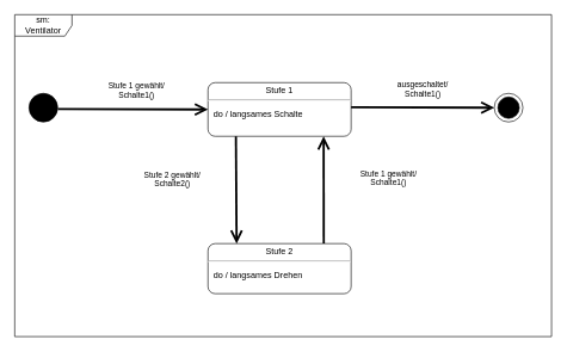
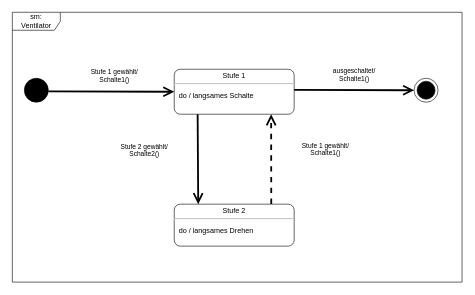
  <mxCell id="0" />
  <mxCell id="1" parent="0" />
  <mxCell id="2" value="sm:&lt;br&gt;Ventilator" style="shape=umlFrame;whiteSpace=wrap;html=1;width=80;height=30;" vertex="1" parent="1"><mxGeometry x="20" y="20" width="750" height="450" as="geometry" /></mxCell>
  <mxCell id="3" value="" style="shape=ellipse;html=1;fillColor=strokeColor;fontSize=18;fontColor=#ffffff;" vertex="1" parent="1"><mxGeometry x="40" y="130" width="40" height="40" as="geometry" /></mxCell>
  <mxCell id="4" value="" style="shape=mxgraph.sysml.actFinal;html=1;verticalLabelPosition=bottom;labelBackgroundColor=#ffffff;verticalAlign=top;" vertex="1" parent="1"><mxGeometry x="690" y="130" width="40" height="40" as="geometry" /></mxCell>
  <mxCell id="5" value="&lt;p style=&quot;margin:0px;margin-top:4px;text-align:center;&quot;&gt;Stufe 1&lt;br&gt;&lt;/p&gt;&lt;hr&gt;&lt;p&gt;&lt;/p&gt;&lt;p style=&quot;margin:0px;margin-left:8px;text-align:left;&quot;&gt;do / langsames Schalte&lt;br&gt;&lt;br&gt;&lt;/p&gt;" style="shape=mxgraph.sysml.simpleState;html=1;overflow=fill;whiteSpace=wrap;align=center;" vertex="1" parent="1"><mxGeometry x="290" y="115" width="200" height="75" as="geometry" /></mxCell>
  <mxCell id="6" value="&lt;p style=&quot;margin:0px;margin-top:4px;text-align:center;&quot;&gt;Stufe 2&lt;br&gt;&lt;/p&gt;&lt;hr&gt;&lt;p&gt;&lt;/p&gt;&lt;p style=&quot;margin:0px;margin-left:8px;text-align:left;&quot;&gt;do / langsames Drehen&lt;br&gt;&lt;br&gt;&lt;/p&gt;" style="shape=mxgraph.sysml.simpleState;html=1;overflow=fill;whiteSpace=wrap;align=center;" vertex="1" parent="1"><mxGeometry x="290" y="340" width="200" height="70" as="geometry" /></mxCell>
  <mxCell id="7" value="Stufe 1 gewählt/&lt;br&gt;Schalte1()" style="edgeStyle=none;html=1;endArrow=open;endSize=12;strokeWidth=3;verticalAlign=bottom;entryX=0;entryY=0.5;entryDx=0;entryDy=0;entryPerimeter=0;exitX=1.006;exitY=0.546;exitDx=0;exitDy=0;exitPerimeter=0;" edge="1" parent="1" source="3" target="5"><mxGeometry x="0.046" y="11" width="160" relative="1" as="geometry"><mxPoint x="80" y="150" as="sourcePoint" /><mxPoint x="240" y="150" as="targetPoint" /><mxPoint as="offset" /></mxGeometry></mxCell>
  <mxCell id="8" value="ausgeschaltet/&lt;br&gt;Schalte1()" style="edgeStyle=none;html=1;endArrow=open;endSize=12;strokeWidth=3;verticalAlign=bottom;entryX=0;entryY=0.5;entryDx=0;entryDy=0;entryPerimeter=0;" edge="1" parent="1" target="4"><mxGeometry x="-0.0" y="10" width="160" relative="1" as="geometry"><mxPoint x="490" y="149.5" as="sourcePoint" /><mxPoint x="700" y="149.5" as="targetPoint" /><mxPoint as="offset" /></mxGeometry></mxCell>
  <mxCell id="9" value="Stufe 2 gewählt/&lt;br&gt;Schalte2()" style="edgeStyle=none;html=1;endArrow=open;endSize=12;strokeWidth=3;verticalAlign=bottom;exitX=0.195;exitY=1;exitDx=0;exitDy=0;exitPerimeter=0;" edge="1" parent="1" source="5"><mxGeometry y="-90" width="160" relative="1" as="geometry"><mxPoint x="300" y="220" as="sourcePoint" /><mxPoint x="330" y="340" as="targetPoint" /><mxPoint as="offset" /></mxGeometry></mxCell>
- <mxCell id="10" value="Stufe 1 gewählt/&lt;br&gt;Schalte1()" style="edgeStyle=none;html=1;endArrow=open;endSize=12;strokeWidth=3;verticalAlign=bottom;exitX=0.809;exitY=-0.006;exitDx=0;exitDy=0;exitPerimeter=0;entryX=0.808;entryY=1.002;entryDx=0;entryDy=0;entryPerimeter=0;" edge="1" parent="1" source="6" target="5"><mxGeometry y="-90" width="160" relative="1" as="geometry"><mxPoint x="650" y="370" as="sourcePoint" /><mxPoint x="450" y="180" as="targetPoint" /><mxPoint as="offset" /></mxGeometry></mxCell>
+ <mxCell id="10" value="Stufe 1 gewählt/&lt;br&gt;Schalte1()" style="edgeStyle=none;html=1;endArrow=open;endSize=12;strokeWidth=3;verticalAlign=bottom;exitX=0.809;exitY=-0.006;exitDx=0;exitDy=0;exitPerimeter=0;entryX=0.808;entryY=1.002;entryDx=0;entryDy=0;entryPerimeter=0;dashed=1;" edge="1" parent="1" source="6" target="5"><mxGeometry y="-90" width="160" relative="1" as="geometry"><mxPoint x="650" y="370" as="sourcePoint" /><mxPoint x="450" y="180" as="targetPoint" /><mxPoint as="offset" /></mxGeometry></mxCell>
